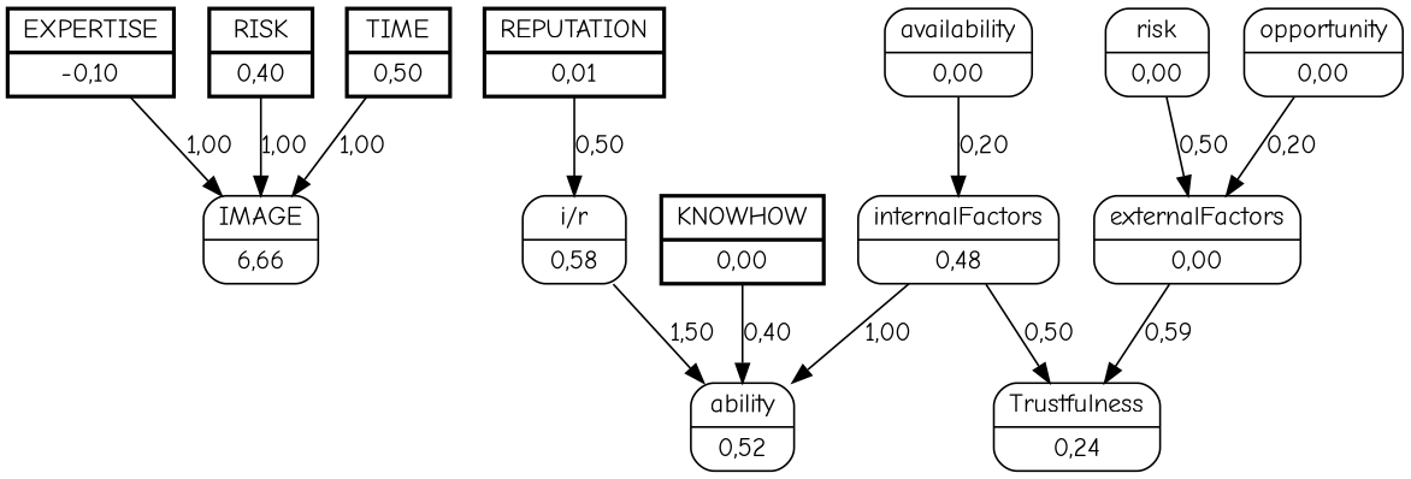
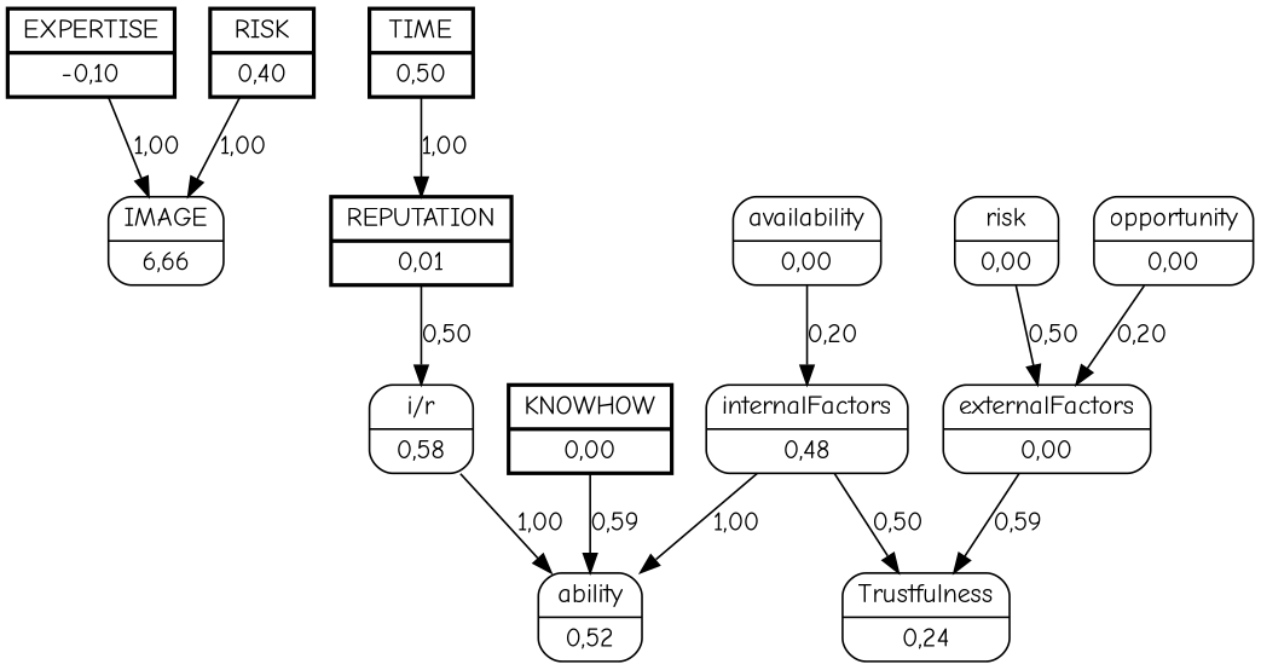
  digraph {
    fontname="Comic Neue"
    node [fontname="Comic Neue" shape=record style=rounded]
    edge [fontname="Comic Neue"]
    n1 [label="{EXPERTISE | -0,10}" penwidth=2 peripheries=2 style=bold]
    n2 [label="{IMAGE | 6,66}"]
    n3 [label="{RISK | 0,40}" penwidth=2 peripheries=2 style=bold]
    n4 [label="{TIME | 0,50}" penwidth=2 peripheries=2 style=bold]
    n5 [label="{REPUTATION | 0,01}" penwidth=2 peripheries=2 style=bold]
    n6 [label="{i/r | 0,58}"]
    n7 [label="{ability | 0,52}"]
    n8 [label="{KNOWHOW | 0,00}" penwidth=2 peripheries=2 style=bold]
    n9 [label="{internalFactors | 0,48}"]
    n10 [label="{Trustfulness | 0,24}"]
    n11 [label="{availability | 0,00}"]
    n12 [label="{risk | 0,00}"]
    n13 [label="{externalFactors | 0,00}"]
    n14 [label="{opportunity | 0,00}"]
    n1 -> n2 [label="1,00"]
    n3 -> n2 [label="1,00"]
-   n4 -> n2 [label="1,00"]
+   n4 -> n5 [label="1,00"]
    n5 -> n6 [label="0,50"]
-   n6 -> n7 [label="1,50"]
-   n8 -> n7 [label="0,40"]
+   n6 -> n7 [label="1,00"]
+   n8 -> n7 [label="0,59"]
    n9 -> n7 [label="1,00"]
    n9 -> n10 [label="0,50"]
    n11 -> n9 [label="0,20"]
    n12 -> n13 [label="0,50"]
    n13 -> n10 [label="0,59"]
    n14 -> n13 [label="0,20"]
  }
